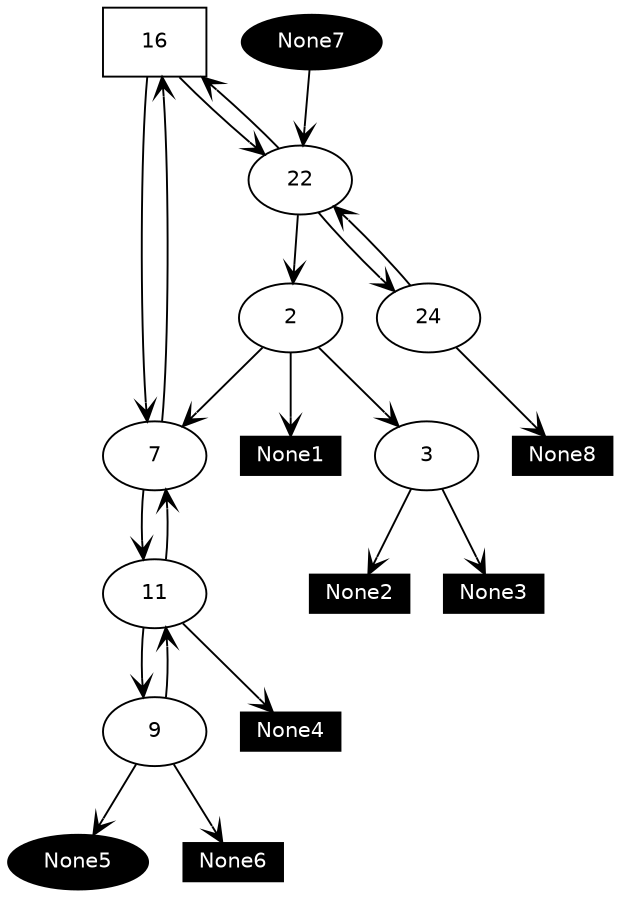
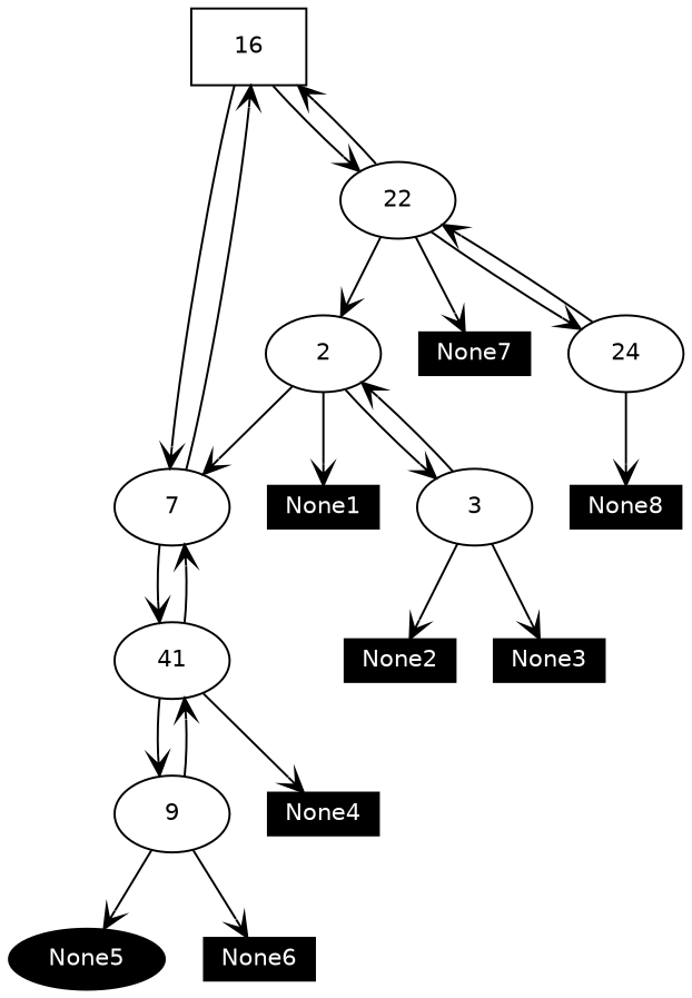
  digraph {
    node [fontname=Helvetica fontsize=11 shape=box]
    edge [arrowhead=vee]
    16
    7 [shape=""]
    22 [shape=""]
-   11 [shape=""]
+   11 [label=41 shape=""]
    2 [shape=""]
-   None7 [fillcolor=black fontcolor=white height=.25 shape=ellipse style=filled width=.5]
+   None7 [fillcolor=black fontcolor=white height=.25 style=filled width=.5]
    24 [shape=""]
    None1 [fillcolor=black fontcolor=white height=.25 style=filled width=.5]
    n9 [label=3 shape=""]
    9 [shape=""]
    None4 [fillcolor=black fontcolor=white height=.25 style=filled width=.5]
    None8 [fillcolor=black fontcolor=white height=.25 style=filled width=.5]
    None2 [fillcolor=black fontcolor=white height=.25 style=filled width=.5]
    None3 [fillcolor=black fontcolor=white height=.25 style=filled width=.5]
    None5 [fillcolor=black fontcolor=white height=.25 shape=ellipse style=filled width=.5]
    None6 [fillcolor=black fontcolor=white height=.25 style=filled width=.5]
    16 -> 7
    16 -> 22
    7 -> 16
    7 -> 11
    22 -> 16
    22 -> 2
-   None7 -> 22
+   22 -> None7
    22 -> 24
    11 -> 7
    11 -> 9
    11 -> None4
    2 -> 7
    2 -> None1
    2 -> n9
    24 -> 22
    24 -> None8
+   n9 -> 2
    n9 -> None2
    n9 -> None3
    9 -> 11
    9 -> None5
    9 -> None6
  }
